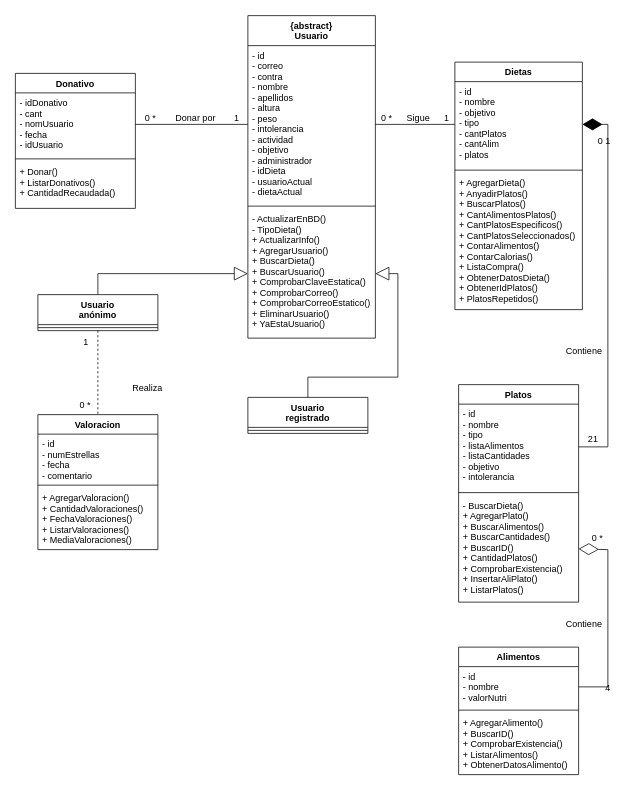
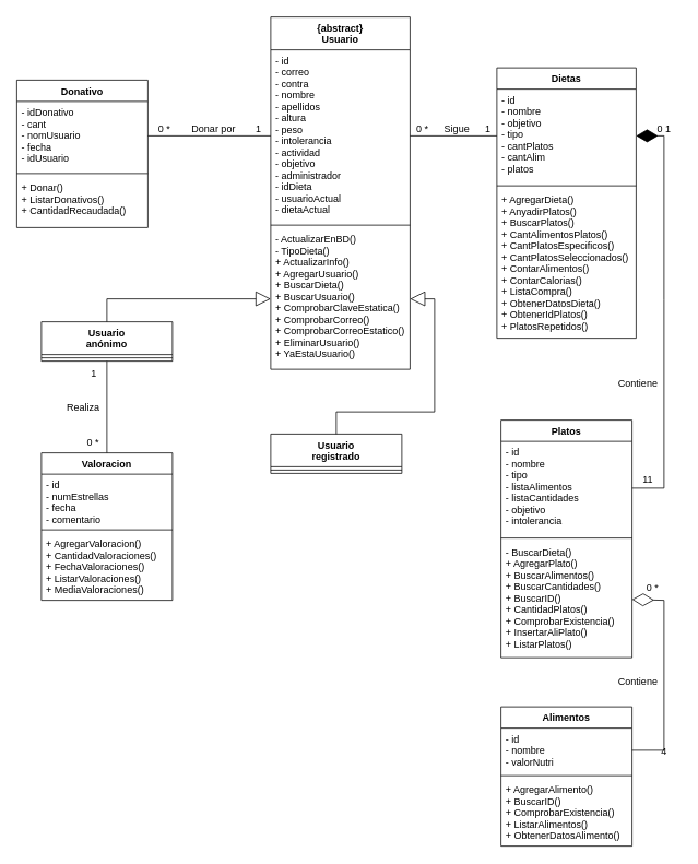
  <mxCell id="0" />
  <mxCell id="1" parent="0" />
  <mxCell id="2" value="Donativo" style="swimlane;fontStyle=1;align=center;verticalAlign=top;childLayout=stackLayout;horizontal=1;startSize=26;horizontalStack=0;resizeParent=1;resizeParentMax=0;resizeLast=0;collapsible=1;marginBottom=0;" parent="1" vertex="1"><mxGeometry x="20" y="97" width="160" height="180" as="geometry" /></mxCell>
  <mxCell id="3" value="- idDonativo&#10;- cant&#10;- nomUsuario&#10;- fecha&#10;- idUsuario" style="text;strokeColor=none;fillColor=none;align=left;verticalAlign=top;spacingLeft=4;spacingRight=4;overflow=hidden;rotatable=0;points=[[0,0.5],[1,0.5]];portConstraint=eastwest;fontSize=12;spacing=2;spacingTop=0;spacingBottom=0;" parent="2" vertex="1"><mxGeometry y="26" width="160" height="84" as="geometry" /></mxCell>
  <mxCell id="4" value="" style="line;strokeWidth=1;fillColor=none;align=left;verticalAlign=middle;spacingTop=-1;spacingLeft=3;spacingRight=3;rotatable=0;labelPosition=right;points=[];portConstraint=eastwest;strokeColor=inherit;" parent="2" vertex="1"><mxGeometry y="110" width="160" height="8" as="geometry" /></mxCell>
  <mxCell id="5" value="+ Donar()&#10;+ ListarDonativos()&#10;+ CantidadRecaudada()" style="text;strokeColor=none;fillColor=none;align=left;verticalAlign=top;spacingLeft=4;spacingRight=4;overflow=hidden;rotatable=0;points=[[0,0.5],[1,0.5]];portConstraint=eastwest;" parent="2" vertex="1"><mxGeometry y="118" width="160" height="62" as="geometry" /></mxCell>
  <mxCell id="6" value="" style="endArrow=none;html=1;rounded=0;entryX=0;entryY=0.5;entryDx=0;entryDy=0;exitX=1;exitY=0.5;exitDx=0;exitDy=0;" parent="1" source="3" target="11" edge="1"><mxGeometry width="50" height="50" relative="1" as="geometry"><mxPoint x="460" y="392" as="sourcePoint" /><mxPoint x="540" y="330" as="targetPoint" /></mxGeometry></mxCell>
  <mxCell id="7" value="Donar por" style="text;html=1;align=center;verticalAlign=middle;resizable=0;points=[];autosize=1;strokeColor=none;fillColor=none;" parent="1" vertex="1"><mxGeometry x="220" y="142" width="80" height="30" as="geometry" /></mxCell>
  <mxCell id="8" value="0 *" style="text;html=1;align=center;verticalAlign=middle;resizable=0;points=[];autosize=1;strokeColor=none;fillColor=none;fontSize=12;" parent="1" vertex="1"><mxGeometry x="180" y="142" width="40" height="30" as="geometry" /></mxCell>
  <mxCell id="9" value="1" style="text;html=1;align=center;verticalAlign=middle;resizable=0;points=[];autosize=1;strokeColor=none;fillColor=none;fontSize=12;" parent="1" vertex="1"><mxGeometry x="300" y="142" width="30" height="30" as="geometry" /></mxCell>
  <mxCell id="10" value="{abstract}&#10;Usuario" style="swimlane;fontStyle=1;align=center;verticalAlign=top;childLayout=stackLayout;horizontal=1;startSize=40;horizontalStack=0;resizeParent=1;resizeParentMax=0;resizeLast=0;collapsible=1;marginBottom=0;" parent="1" vertex="1"><mxGeometry x="330" y="20" width="170" height="430" as="geometry" /></mxCell>
  <mxCell id="11" value="- id&#10;- correo&#10;- contra&#10;- nombre&#10;- apellidos&#10;- altura&#10;- peso&#10;- intolerancia&#10;- actividad&#10;- objetivo&#10;- administrador&#10;- idDieta&#10;- usuarioActual&#10;- dietaActual" style="text;strokeColor=none;fillColor=none;align=left;verticalAlign=top;spacingLeft=4;spacingRight=4;overflow=hidden;rotatable=0;points=[[0,0.5],[1,0.5]];portConstraint=eastwest;fontSize=12;spacing=2;spacingTop=0;spacingBottom=0;" parent="10" vertex="1"><mxGeometry y="40" width="170" height="210" as="geometry" /></mxCell>
  <mxCell id="12" value="" style="line;strokeWidth=1;fillColor=none;align=left;verticalAlign=middle;spacingTop=-1;spacingLeft=3;spacingRight=3;rotatable=0;labelPosition=right;points=[];portConstraint=eastwest;strokeColor=inherit;" parent="10" vertex="1"><mxGeometry y="250" width="170" height="8" as="geometry" /></mxCell>
  <mxCell id="13" value="- ActualizarEnBD()&#10;- TipoDieta()&#10;+ ActualizarInfo()&#10;+ AgregarUsuario()&#10;+ BuscarDieta()&#10;+ BuscarUsuario()&#10;+ ComprobarClaveEstatica()&#10;+ ComprobarCorreo()&#10;+ ComprobarCorreoEstatico()&#10;+ EliminarUsuario()&#10;+ YaEstaUsuario()" style="text;strokeColor=none;fillColor=none;align=left;verticalAlign=top;spacingLeft=4;spacingRight=4;overflow=hidden;rotatable=0;points=[[0,0.5],[1,0.5]];portConstraint=eastwest;" parent="10" vertex="1"><mxGeometry y="258" width="170" height="172" as="geometry" /></mxCell>
  <mxCell id="14" value="Platos" style="swimlane;fontStyle=1;align=center;verticalAlign=top;childLayout=stackLayout;horizontal=1;startSize=26;horizontalStack=0;resizeParent=1;resizeParentMax=0;resizeLast=0;collapsible=1;marginBottom=0;" parent="1" vertex="1"><mxGeometry x="611" y="512" width="160" height="290" as="geometry" /></mxCell>
  <mxCell id="15" value="- id&#10;- nombre&#10;- tipo&#10;- listaAlimentos&#10;- listaCantidades&#10;- objetivo&#10;- intolerancia" style="text;strokeColor=none;fillColor=none;align=left;verticalAlign=top;spacingLeft=4;spacingRight=4;overflow=hidden;rotatable=0;points=[[0,0.5],[1,0.5]];portConstraint=eastwest;fontSize=12;spacing=2;spacingTop=0;spacingBottom=0;" parent="14" vertex="1"><mxGeometry y="26" width="160" height="114" as="geometry" /></mxCell>
  <mxCell id="16" value="" style="line;strokeWidth=1;fillColor=none;align=left;verticalAlign=middle;spacingTop=-1;spacingLeft=3;spacingRight=3;rotatable=0;labelPosition=right;points=[];portConstraint=eastwest;strokeColor=inherit;" parent="14" vertex="1"><mxGeometry y="140" width="160" height="8" as="geometry" /></mxCell>
  <mxCell id="17" value="- BuscarDieta()&#10;+ AgregarPlato()&#10;+ BuscarAlimentos()&#10;+ BuscarCantidades()&#10;+ BuscarID()&#10;+ CantidadPlatos()&#10;+ ComprobarExistencia()&#10;+ InsertarAliPlato()&#10;+ ListarPlatos()" style="text;strokeColor=none;fillColor=none;align=left;verticalAlign=top;spacingLeft=4;spacingRight=4;overflow=hidden;rotatable=0;points=[[0,0.5],[1,0.5]];portConstraint=eastwest;" parent="14" vertex="1"><mxGeometry y="148" width="160" height="142" as="geometry" /></mxCell>
  <mxCell id="18" value="Sigue" style="text;html=1;align=center;verticalAlign=middle;resizable=0;points=[];autosize=1;strokeColor=none;fillColor=none;" parent="1" vertex="1"><mxGeometry x="532" y="142" width="50" height="30" as="geometry" /></mxCell>
  <mxCell id="19" value="0 *" style="text;html=1;align=center;verticalAlign=middle;resizable=0;points=[];autosize=1;strokeColor=none;fillColor=none;fontSize=12;" parent="1" vertex="1"><mxGeometry x="495" y="142" width="40" height="30" as="geometry" /></mxCell>
  <mxCell id="20" value="1" style="text;html=1;align=center;verticalAlign=middle;resizable=0;points=[];autosize=1;strokeColor=none;fillColor=none;fontSize=12;" parent="1" vertex="1"><mxGeometry x="580" y="142" width="30" height="30" as="geometry" /></mxCell>
  <mxCell id="21" value="Dietas" style="swimlane;fontStyle=1;align=center;verticalAlign=top;childLayout=stackLayout;horizontal=1;startSize=26;horizontalStack=0;resizeParent=1;resizeParentMax=0;resizeLast=0;collapsible=1;marginBottom=0;" parent="1" vertex="1"><mxGeometry x="606" y="82" width="170" height="330" as="geometry" /></mxCell>
  <mxCell id="22" value="- id&#10;- nombre&#10;- objetivo&#10;- tipo&#10;- cantPlatos&#10;- cantAlim&#10;- platos" style="text;strokeColor=none;fillColor=none;align=left;verticalAlign=top;spacingLeft=4;spacingRight=4;overflow=hidden;rotatable=0;points=[[0,0.5],[1,0.5]];portConstraint=eastwest;fontSize=12;spacing=2;spacingTop=0;spacingBottom=0;" parent="21" vertex="1"><mxGeometry y="26" width="170" height="114" as="geometry" /></mxCell>
  <mxCell id="23" value="" style="line;strokeWidth=1;fillColor=none;align=left;verticalAlign=middle;spacingTop=-1;spacingLeft=3;spacingRight=3;rotatable=0;labelPosition=right;points=[];portConstraint=eastwest;strokeColor=inherit;" parent="21" vertex="1"><mxGeometry y="140" width="170" height="8" as="geometry" /></mxCell>
  <mxCell id="24" value="+ AgregarDieta()&#10;+ AnyadirPlatos()&#10;+ BuscarPlatos()&#10;+ CantAlimentosPlatos()&#10;+ CantPlatosEspecificos()&#10;+ CantPlatosSeleccionados()&#10;+ ContarAlimentos()&#10;+ ContarCalorias()&#10;+ ListaCompra()&#10;+ ObtenerDatosDieta()&#10;+ ObtenerIdPlatos()&#10;+ PlatosRepetidos()" style="text;strokeColor=none;fillColor=none;align=left;verticalAlign=top;spacingLeft=4;spacingRight=4;overflow=hidden;rotatable=0;points=[[0,0.5],[1,0.5]];portConstraint=eastwest;" parent="21" vertex="1"><mxGeometry y="148" width="170" height="182" as="geometry" /></mxCell>
  <mxCell id="25" value="" style="endArrow=none;html=1;rounded=0;entryX=0;entryY=0.5;entryDx=0;entryDy=0;exitX=1;exitY=0.5;exitDx=0;exitDy=0;entryPerimeter=0;" parent="1" source="11" target="22" edge="1"><mxGeometry width="50" height="50" relative="1" as="geometry"><mxPoint x="580" y="452" as="sourcePoint" /><mxPoint x="640" y="395" as="targetPoint" /></mxGeometry></mxCell>
  <mxCell id="26" value="Contiene" style="text;html=1;align=center;verticalAlign=middle;resizable=0;points=[];autosize=1;strokeColor=none;fillColor=none;" parent="1" vertex="1"><mxGeometry x="743" y="452" width="70" height="30" as="geometry" /></mxCell>
- <mxCell id="27" value="21" style="text;html=1;align=center;verticalAlign=middle;resizable=0;points=[];autosize=1;strokeColor=none;fillColor=none;fontSize=12;" parent="1" vertex="1"><mxGeometry x="770" y="570" width="40" height="30" as="geometry" /></mxCell>
- <mxCell id="28" value="0 1" style="text;html=1;align=center;verticalAlign=middle;resizable=0;points=[];autosize=1;strokeColor=none;fillColor=none;fontSize=12;" parent="1" vertex="1"><mxGeometry x="785" y="172" width="40" height="30" as="geometry" /></mxCell>
+ <mxCell id="27" value="11" style="text;html=1;align=center;verticalAlign=middle;resizable=0;points=[];autosize=1;strokeColor=none;fillColor=none;fontSize=12;" parent="1" vertex="1"><mxGeometry x="770" y="570" width="40" height="30" as="geometry" /></mxCell>
+ <mxCell id="28" value="0 1" style="text;html=1;align=center;verticalAlign=middle;resizable=0;points=[];autosize=1;strokeColor=none;fillColor=none;fontSize=12;" parent="1" vertex="1"><mxGeometry x="790" y="142" width="40" height="30" as="geometry" /></mxCell>
  <mxCell id="29" value="Alimentos" style="swimlane;fontStyle=1;align=center;verticalAlign=top;childLayout=stackLayout;horizontal=1;startSize=26;horizontalStack=0;resizeParent=1;resizeParentMax=0;resizeLast=0;collapsible=1;marginBottom=0;" parent="1" vertex="1"><mxGeometry x="611" y="862" width="160" height="170" as="geometry" /></mxCell>
  <mxCell id="30" value="- id&#10;- nombre&#10;- valorNutri" style="text;strokeColor=none;fillColor=none;align=left;verticalAlign=top;spacingLeft=4;spacingRight=4;overflow=hidden;rotatable=0;points=[[0,0.5],[1,0.5]];portConstraint=eastwest;fontSize=12;spacing=2;spacingTop=0;spacingBottom=0;" parent="29" vertex="1"><mxGeometry y="26" width="160" height="54" as="geometry" /></mxCell>
  <mxCell id="31" value="" style="line;strokeWidth=1;fillColor=none;align=left;verticalAlign=middle;spacingTop=-1;spacingLeft=3;spacingRight=3;rotatable=0;labelPosition=right;points=[];portConstraint=eastwest;strokeColor=inherit;" parent="29" vertex="1"><mxGeometry y="80" width="160" height="8" as="geometry" /></mxCell>
  <mxCell id="32" value="+ AgregarAlimento()&#10;+ BuscarID()&#10;+ ComprobarExistencia()&#10;+ ListarAlimentos()&#10;+ ObtenerDatosAlimento()" style="text;strokeColor=none;fillColor=none;align=left;verticalAlign=top;spacingLeft=4;spacingRight=4;overflow=hidden;rotatable=0;points=[[0,0.5],[1,0.5]];portConstraint=eastwest;" parent="29" vertex="1"><mxGeometry y="88" width="160" height="82" as="geometry" /></mxCell>
  <mxCell id="33" value="Valoracion" style="swimlane;fontStyle=1;align=center;verticalAlign=top;childLayout=stackLayout;horizontal=1;startSize=26;horizontalStack=0;resizeParent=1;resizeParentMax=0;resizeLast=0;collapsible=1;marginBottom=0;" parent="1" vertex="1"><mxGeometry x="50" y="552" width="160" height="180" as="geometry" /></mxCell>
  <mxCell id="34" value="- id&#10;- numEstrellas&#10;- fecha&#10;- comentario" style="text;strokeColor=none;fillColor=none;align=left;verticalAlign=top;spacingLeft=4;spacingRight=4;overflow=hidden;rotatable=0;points=[[0,0.5],[1,0.5]];portConstraint=eastwest;fontSize=12;spacing=2;spacingTop=0;spacingBottom=0;" parent="33" vertex="1"><mxGeometry y="26" width="160" height="64" as="geometry" /></mxCell>
  <mxCell id="35" value="" style="line;strokeWidth=1;fillColor=none;align=left;verticalAlign=middle;spacingTop=-1;spacingLeft=3;spacingRight=3;rotatable=0;labelPosition=right;points=[];portConstraint=eastwest;strokeColor=inherit;" parent="33" vertex="1"><mxGeometry y="90" width="160" height="8" as="geometry" /></mxCell>
  <mxCell id="36" value="+ AgregarValoracion()&#10;+ CantidadValoraciones()&#10;+ FechaValoraciones()&#10;+ ListarValoraciones()&#10;+ MediaValoraciones()" style="text;strokeColor=none;fillColor=none;align=left;verticalAlign=top;spacingLeft=4;spacingRight=4;overflow=hidden;rotatable=0;points=[[0,0.5],[1,0.5]];portConstraint=eastwest;" parent="33" vertex="1"><mxGeometry y="98" width="160" height="82" as="geometry" /></mxCell>
  <mxCell id="37" value="Contiene" style="text;html=1;align=center;verticalAlign=middle;resizable=0;points=[];autosize=1;strokeColor=none;fillColor=none;" parent="1" vertex="1"><mxGeometry x="743" y="816" width="70" height="30" as="geometry" /></mxCell>
  <mxCell id="38" value="4" style="text;html=1;align=center;verticalAlign=middle;resizable=0;points=[];autosize=1;strokeColor=none;fillColor=none;fontSize=12;" parent="1" vertex="1"><mxGeometry x="795" y="902" width="30" height="30" as="geometry" /></mxCell>
  <mxCell id="39" value="0 *" style="text;html=1;align=center;verticalAlign=middle;resizable=0;points=[];autosize=1;strokeColor=none;fillColor=none;fontSize=12;" parent="1" vertex="1"><mxGeometry x="776" y="702" width="40" height="30" as="geometry" /></mxCell>
  <mxCell id="40" value="" style="endArrow=diamondThin;endFill=0;endSize=24;html=1;rounded=0;entryX=1;entryY=0.5;entryDx=0;entryDy=0;exitX=1;exitY=0.5;exitDx=0;exitDy=0;" parent="1" source="30" target="17" edge="1"><mxGeometry width="160" relative="1" as="geometry"><mxPoint x="560" y="412" as="sourcePoint" /><mxPoint x="570" y="342" as="targetPoint" /><Array as="points"><mxPoint x="810" y="915" /><mxPoint x="810" y="732" /></Array></mxGeometry></mxCell>
  <mxCell id="41" value="" style="endArrow=diamondThin;endFill=1;endSize=24;html=1;rounded=0;exitX=1;exitY=0.5;exitDx=0;exitDy=0;entryX=1;entryY=0.5;entryDx=0;entryDy=0;" parent="1" source="15" target="22" edge="1"><mxGeometry width="160" relative="1" as="geometry"><mxPoint x="360" y="292" as="sourcePoint" /><mxPoint x="800" y="152" as="targetPoint" /><Array as="points"><mxPoint x="810" y="595" /><mxPoint x="810" y="365" /><mxPoint x="810" y="165" /></Array></mxGeometry></mxCell>
  <mxCell id="42" value="Usuario&#10;registrado" style="swimlane;fontStyle=1;align=center;verticalAlign=top;childLayout=stackLayout;horizontal=1;startSize=40;horizontalStack=0;resizeParent=1;resizeParentMax=0;resizeLast=0;collapsible=1;marginBottom=0;" parent="1" vertex="1"><mxGeometry x="330" y="529" width="160" height="48" as="geometry" /></mxCell>
  <mxCell id="43" value="" style="line;strokeWidth=1;fillColor=none;align=left;verticalAlign=middle;spacingTop=-1;spacingLeft=3;spacingRight=3;rotatable=0;labelPosition=right;points=[];portConstraint=eastwest;strokeColor=inherit;" parent="42" vertex="1"><mxGeometry y="40" width="160" height="8" as="geometry" /></mxCell>
  <mxCell id="44" value="Usuario&#10;anónimo" style="swimlane;fontStyle=1;align=center;verticalAlign=top;childLayout=stackLayout;horizontal=1;startSize=40;horizontalStack=0;resizeParent=1;resizeParentMax=0;resizeLast=0;collapsible=1;marginBottom=0;" parent="1" vertex="1"><mxGeometry x="50" y="392" width="160" height="48" as="geometry" /></mxCell>
  <mxCell id="45" value="" style="line;strokeWidth=1;fillColor=none;align=left;verticalAlign=middle;spacingTop=-1;spacingLeft=3;spacingRight=3;rotatable=0;labelPosition=right;points=[];portConstraint=eastwest;strokeColor=inherit;" parent="44" vertex="1"><mxGeometry y="40" width="160" height="8" as="geometry" /></mxCell>
  <mxCell id="46" value="" style="endArrow=block;endSize=16;endFill=0;html=1;rounded=0;exitX=0.5;exitY=0;exitDx=0;exitDy=0;entryX=1;entryY=0.5;entryDx=0;entryDy=0;" parent="1" source="42" target="13" edge="1"><mxGeometry width="160" relative="1" as="geometry"><mxPoint x="360" y="292" as="sourcePoint" /><mxPoint x="500" y="572" as="targetPoint" /><Array as="points"><mxPoint x="410" y="502" /><mxPoint x="530" y="502" /><mxPoint x="530" y="364" /></Array></mxGeometry></mxCell>
  <mxCell id="47" value="" style="endArrow=block;endSize=16;endFill=0;html=1;rounded=0;exitX=0.5;exitY=0;exitDx=0;exitDy=0;entryX=0;entryY=0.5;entryDx=0;entryDy=0;" parent="1" source="44" target="13" edge="1"><mxGeometry width="160" relative="1" as="geometry"><mxPoint x="262.58" y="346" as="sourcePoint" /><mxPoint x="190" y="312" as="targetPoint" /><Array as="points"><mxPoint x="130" y="364" /></Array></mxGeometry></mxCell>
- <mxCell id="48" value="" style="endArrow=none;html=1;rounded=0;entryX=0.5;entryY=0;entryDx=0;entryDy=0;exitX=0.5;exitY=1;exitDx=0;exitDy=0;dashed=1;" edge="1" parent="1" source="44" target="33"><mxGeometry width="50" height="50" relative="1" as="geometry"><mxPoint x="190" y="175" as="sourcePoint" /><mxPoint x="340" y="175" as="targetPoint" /></mxGeometry></mxCell>
- <mxCell id="49" value="Realiza" style="text;html=1;align=center;verticalAlign=middle;resizable=0;points=[];autosize=1;strokeColor=none;fillColor=none;" vertex="1" parent="1"><mxGeometry x="166" y="502" width="60" height="30" as="geometry" /></mxCell>
+ <mxCell id="48" value="" style="endArrow=none;html=1;rounded=0;entryX=0.5;entryY=0;entryDx=0;entryDy=0;exitX=0.5;exitY=1;exitDx=0;exitDy=0;" edge="1" parent="1" source="44" target="33"><mxGeometry width="50" height="50" relative="1" as="geometry"><mxPoint x="190" y="175" as="sourcePoint" /><mxPoint x="340" y="175" as="targetPoint" /></mxGeometry></mxCell>
+ <mxCell id="49" value="Realiza" style="text;html=1;align=center;verticalAlign=middle;resizable=0;points=[];autosize=1;strokeColor=none;fillColor=none;" vertex="1" parent="1"><mxGeometry x="71" y="482" width="60" height="30" as="geometry" /></mxCell>
  <mxCell id="50" value="1" style="text;html=1;align=center;verticalAlign=middle;resizable=0;points=[];autosize=1;strokeColor=none;fillColor=none;fontSize=12;" vertex="1" parent="1"><mxGeometry x="99" y="440" width="30" height="30" as="geometry" /></mxCell>
  <mxCell id="51" value="0 *" style="text;html=1;align=center;verticalAlign=middle;resizable=0;points=[];autosize=1;strokeColor=none;fillColor=none;fontSize=12;" vertex="1" parent="1"><mxGeometry x="93" y="524" width="40" height="30" as="geometry" /></mxCell>
